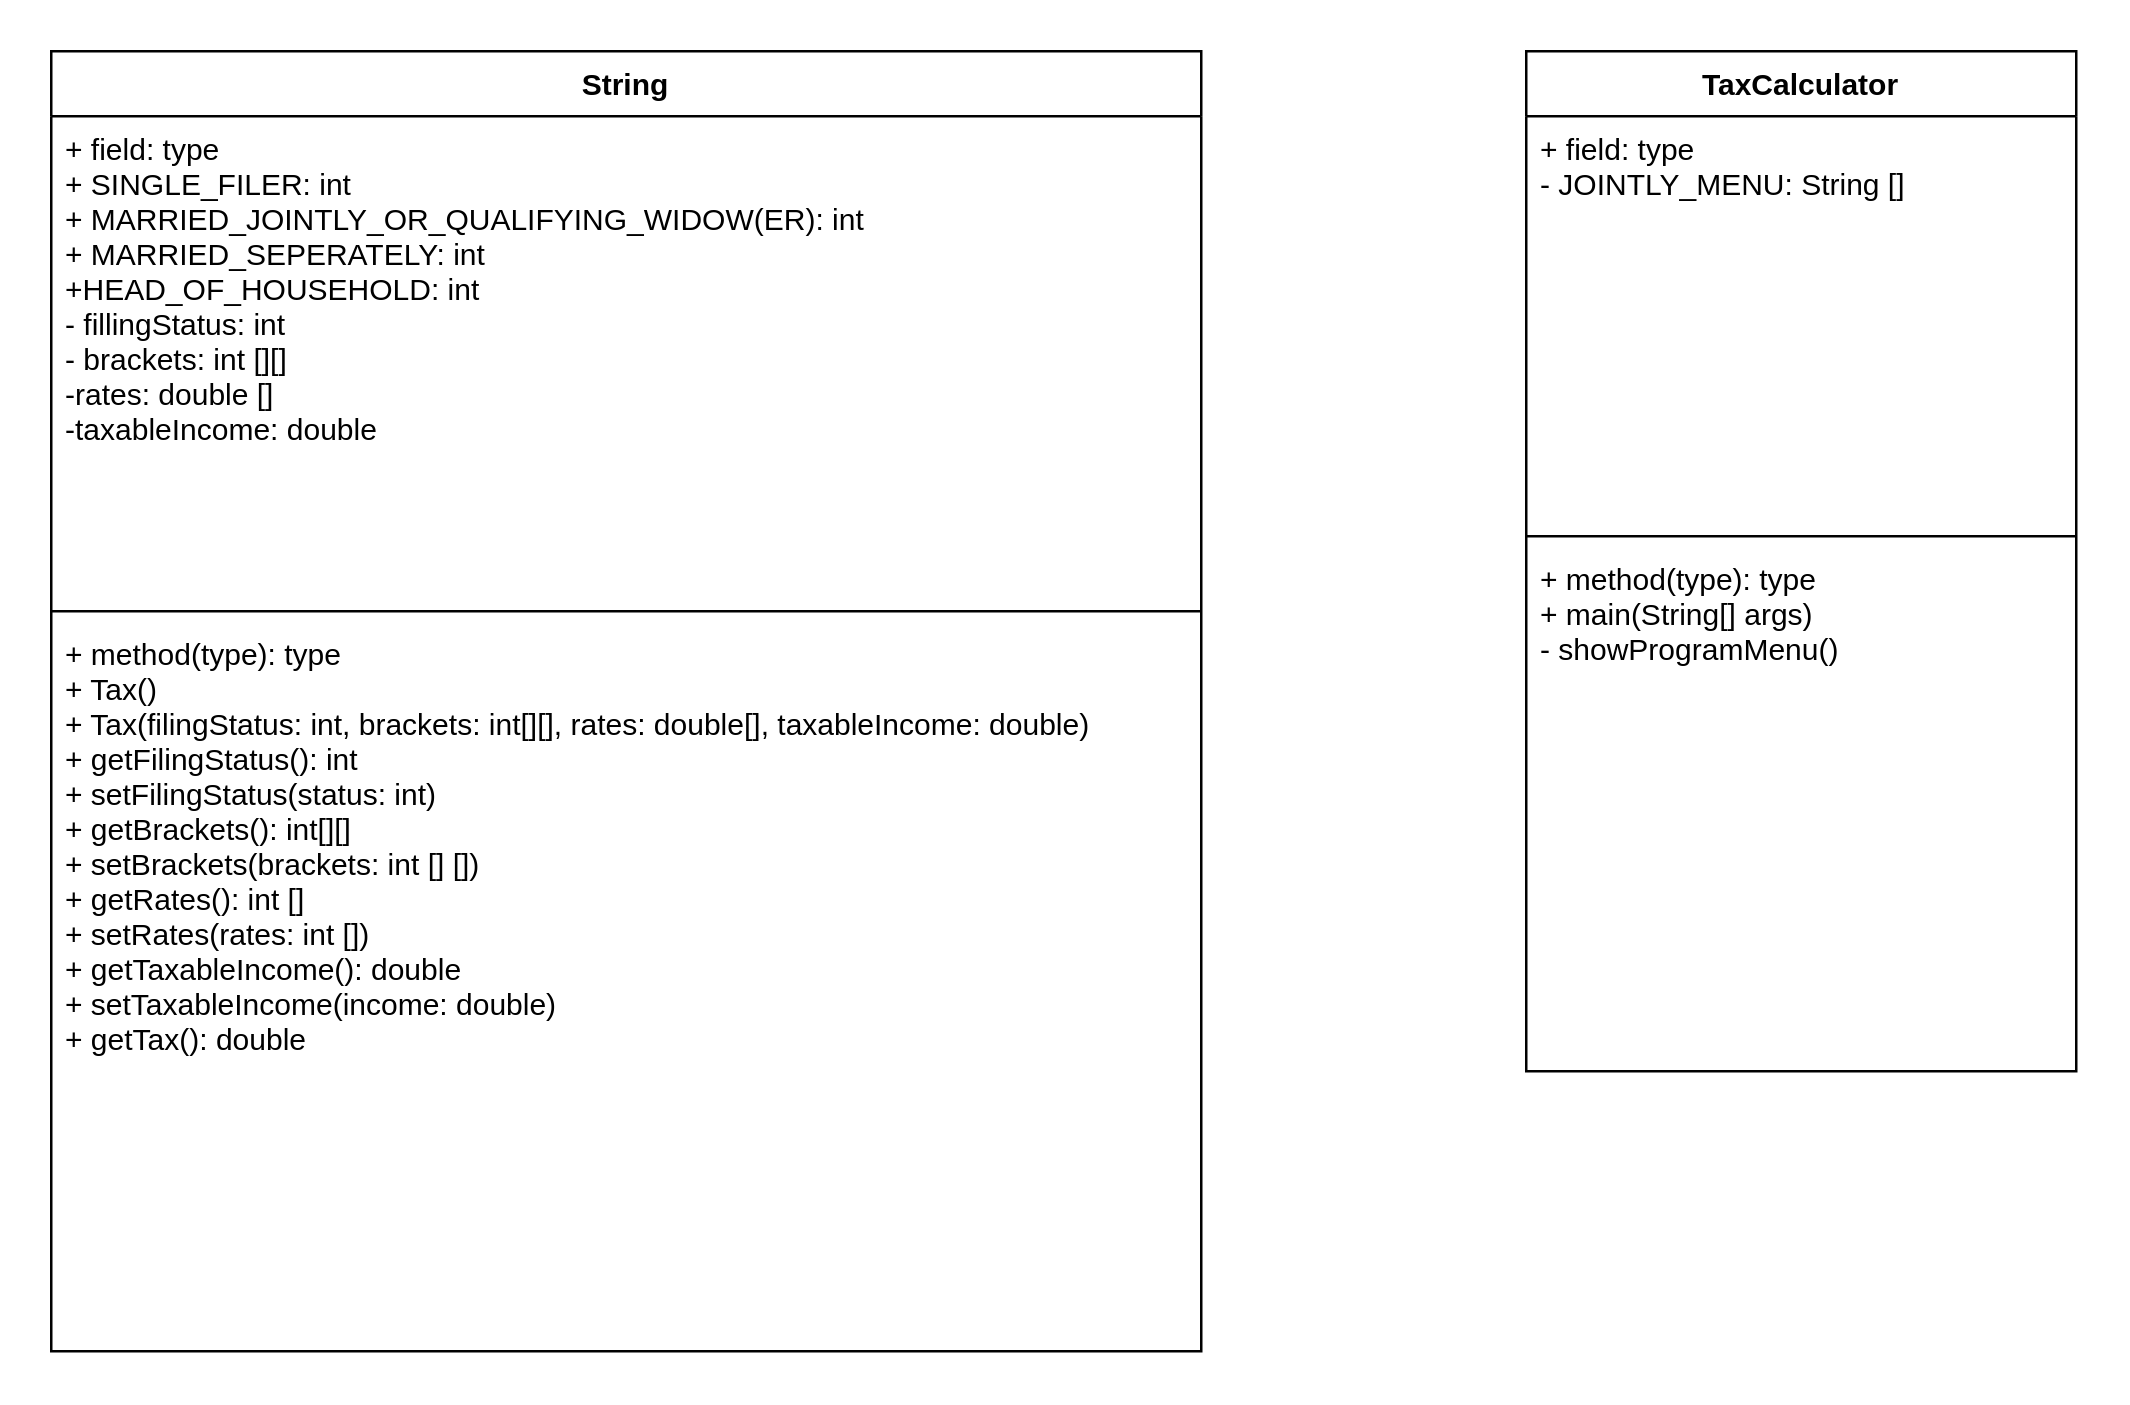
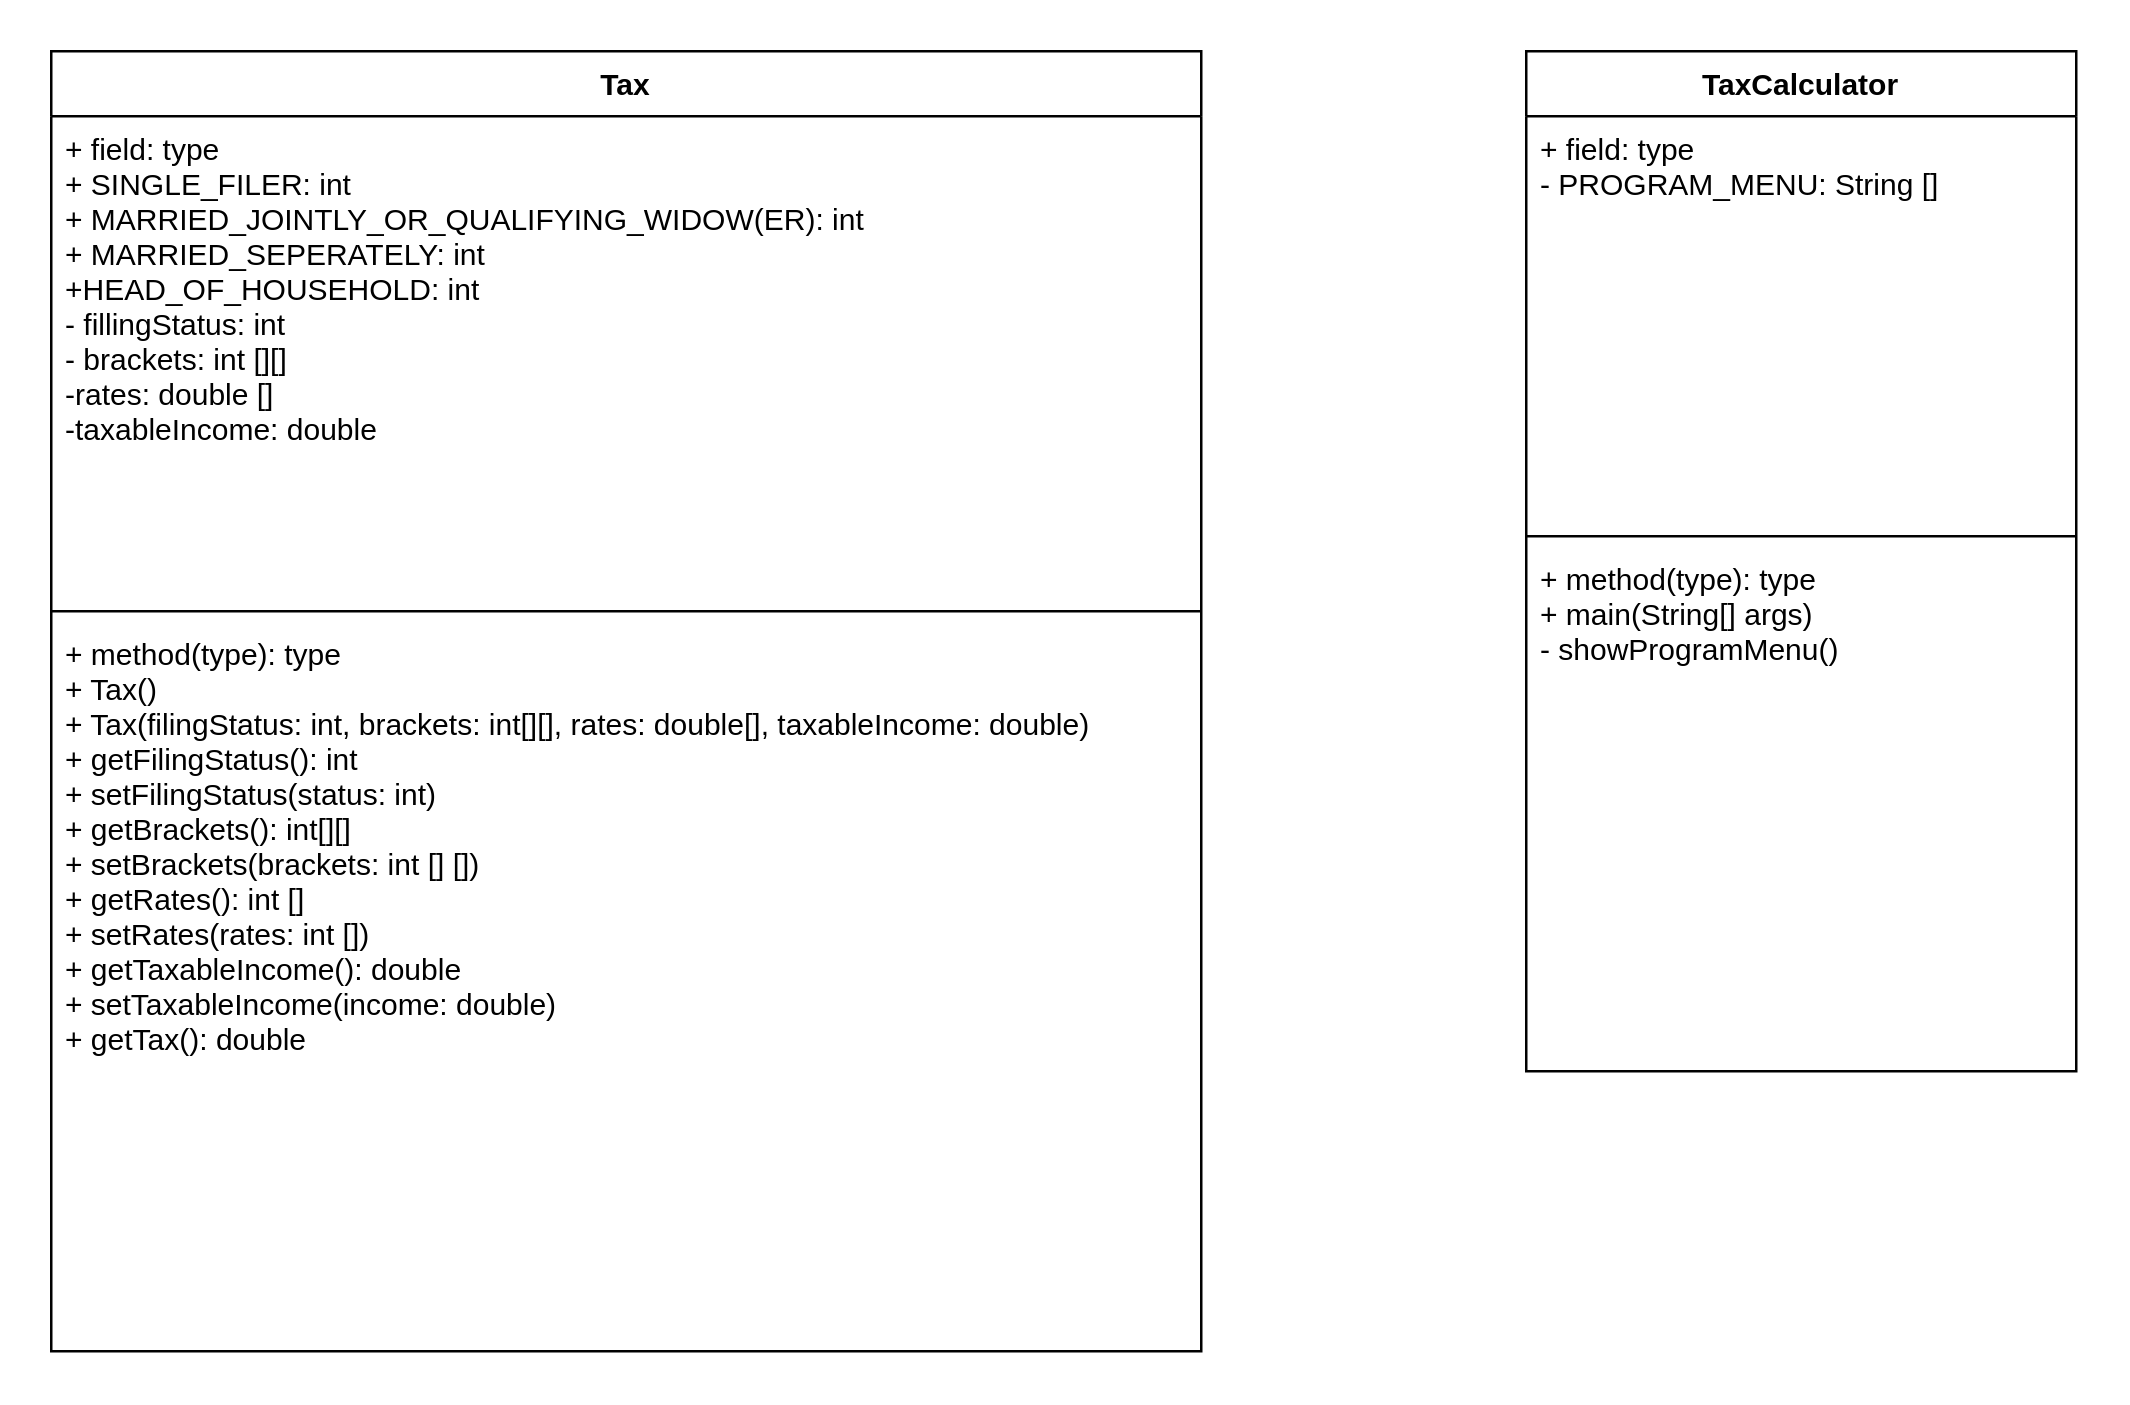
  <mxCell id="0" />
  <mxCell id="1" parent="0" />
- <mxCell id="2" value="String" style="swimlane;fontStyle=1;align=center;verticalAlign=top;childLayout=stackLayout;horizontal=1;startSize=26;horizontalStack=0;resizeParent=1;resizeParentMax=0;resizeLast=0;collapsible=1;marginBottom=0;" vertex="1" parent="1"><mxGeometry x="20" y="20" width="460" height="520" as="geometry" /></mxCell>
+ <mxCell id="2" value="Tax" style="swimlane;fontStyle=1;align=center;verticalAlign=top;childLayout=stackLayout;horizontal=1;startSize=26;horizontalStack=0;resizeParent=1;resizeParentMax=0;resizeLast=0;collapsible=1;marginBottom=0;" vertex="1" parent="1"><mxGeometry x="20" y="20" width="460" height="520" as="geometry" /></mxCell>
  <mxCell id="3" value="+ field: type&#10;+ SINGLE_FILER: int&#10;+ MARRIED_JOINTLY_OR_QUALIFYING_WIDOW(ER): int&#10;+ MARRIED_SEPERATELY: int&#10;+HEAD_OF_HOUSEHOLD: int&#10;- fillingStatus: int&#10;- brackets: int [][]&#10;-rates: double []&#10;-taxableIncome: double&#10;" style="text;strokeColor=none;fillColor=none;align=left;verticalAlign=top;spacingLeft=4;spacingRight=4;overflow=hidden;rotatable=0;points=[[0,0.5],[1,0.5]];portConstraint=eastwest;" vertex="1" parent="2"><mxGeometry y="26" width="460" height="194" as="geometry" /></mxCell>
  <mxCell id="4" value="" style="line;strokeWidth=1;fillColor=none;align=left;verticalAlign=middle;spacingTop=-1;spacingLeft=3;spacingRight=3;rotatable=0;labelPosition=right;points=[];portConstraint=eastwest;" vertex="1" parent="2"><mxGeometry y="220" width="460" height="8" as="geometry" /></mxCell>
  <mxCell id="5" value="+ method(type): type&#10;+ Tax()&#10;+ Tax(filingStatus: int, brackets: int[][], rates: double[], taxableIncome: double)&#10;+ getFilingStatus(): int&#10;+ setFilingStatus(status: int)&#10;+ getBrackets(): int[][]&#10;+ setBrackets(brackets: int [] [])&#10;+ getRates(): int []&#10;+ setRates(rates: int [])&#10;+ getTaxableIncome(): double&#10;+ setTaxableIncome(income: double)&#10;+ getTax(): double&#10;&#10;" style="text;strokeColor=none;fillColor=none;align=left;verticalAlign=top;spacingLeft=4;spacingRight=4;overflow=hidden;rotatable=0;points=[[0,0.5],[1,0.5]];portConstraint=eastwest;" vertex="1" parent="2"><mxGeometry y="228" width="460" height="292" as="geometry" /></mxCell>
  <mxCell id="6" value="TaxCalculator" style="swimlane;fontStyle=1;align=center;verticalAlign=top;childLayout=stackLayout;horizontal=1;startSize=26;horizontalStack=0;resizeParent=1;resizeParentMax=0;resizeLast=0;collapsible=1;marginBottom=0;" vertex="1" parent="1"><mxGeometry x="610" y="20" width="220" height="408" as="geometry" /></mxCell>
- <mxCell id="7" value="+ field: type&#10;- JOINTLY_MENU: String []" style="text;strokeColor=none;fillColor=none;align=left;verticalAlign=top;spacingLeft=4;spacingRight=4;overflow=hidden;rotatable=0;points=[[0,0.5],[1,0.5]];portConstraint=eastwest;" vertex="1" parent="6"><mxGeometry y="26" width="220" height="164" as="geometry" /></mxCell>
+ <mxCell id="7" value="+ field: type&#10;- PROGRAM_MENU: String []" style="text;strokeColor=none;fillColor=none;align=left;verticalAlign=top;spacingLeft=4;spacingRight=4;overflow=hidden;rotatable=0;points=[[0,0.5],[1,0.5]];portConstraint=eastwest;" vertex="1" parent="6"><mxGeometry y="26" width="220" height="164" as="geometry" /></mxCell>
  <mxCell id="8" value="" style="line;strokeWidth=1;fillColor=none;align=left;verticalAlign=middle;spacingTop=-1;spacingLeft=3;spacingRight=3;rotatable=0;labelPosition=right;points=[];portConstraint=eastwest;" vertex="1" parent="6"><mxGeometry y="190" width="220" height="8" as="geometry" /></mxCell>
  <mxCell id="9" value="+ method(type): type&#10;+ main(String[] args)&#10;- showProgramMenu()" style="text;strokeColor=none;fillColor=none;align=left;verticalAlign=top;spacingLeft=4;spacingRight=4;overflow=hidden;rotatable=0;points=[[0,0.5],[1,0.5]];portConstraint=eastwest;" vertex="1" parent="6"><mxGeometry y="198" width="220" height="210" as="geometry" /></mxCell>
